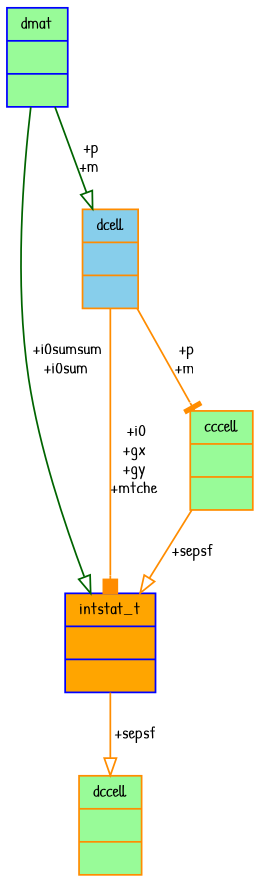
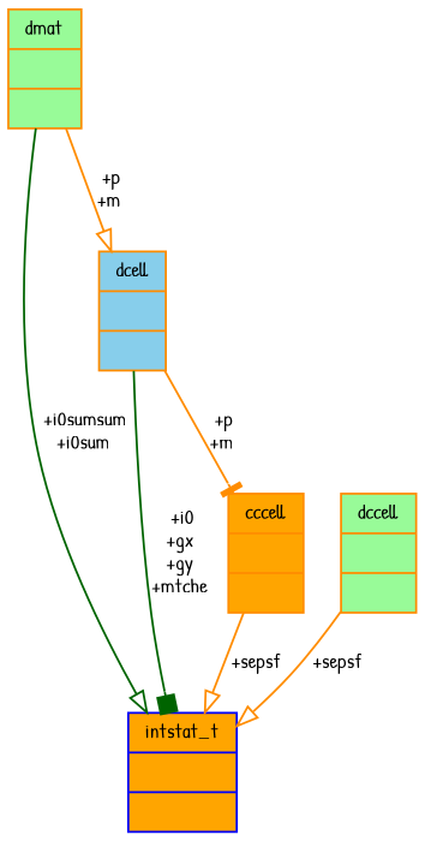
  digraph {
    fontname="Patrick Hand"
    node [color=darkorange fillcolor=orange fontname="Patrick Hand" fontsize=10 shape=record style=filled]
    edge [arrowhead=onormal color=darkorange fontname="Patrick Hand" fontsize=10 labelfontname=Helvetica labelfontsize=10 style=solid]
    n1 [color=blue fontcolor=black height=0.2 label="{intstat_t\n||}" width=0.4]
    n2 [fillcolor=skyblue height=0.2 label="{dcell\n||}" width=0.4]
-   n3 [fillcolor=palegreen height=0.2 label="{cccell\n||}" width=0.4]
+   n3 [height=0.2 label="{cccell\n||}" width=0.4]
    n4 [fillcolor=palegreen height=0.2 label="{dccell\n||}" width=0.4]
-   n5 [color=blue fillcolor=palegreen height=0.2 label="{dmat\n||}" width=0.4]
-   n2 -> n1 [arrowhead=box label=" +i0\n+gx\n+gy\n+mtche"]
+   n5 [fillcolor=palegreen height=0.2 label="{dmat\n||}" width=0.4]
+   n2 -> n1 [arrowhead=box color=darkgreen label=" +i0\n+gx\n+gy\n+mtche"]
    n2 -> n3 [arrowhead=tee label=" +p\n+m"]
    n3 -> n1 [label=" +sepsf"]
-   n1 -> n4 [label=" +sepsf"]
+   n4 -> n1 [label=" +sepsf"]
    n5 -> n1 [color=darkgreen label=" +i0sumsum\n+i0sum"]
-   n5 -> n2 [color=darkgreen label=" +p\n+m"]
+   n5 -> n2 [label=" +p\n+m"]
  }
